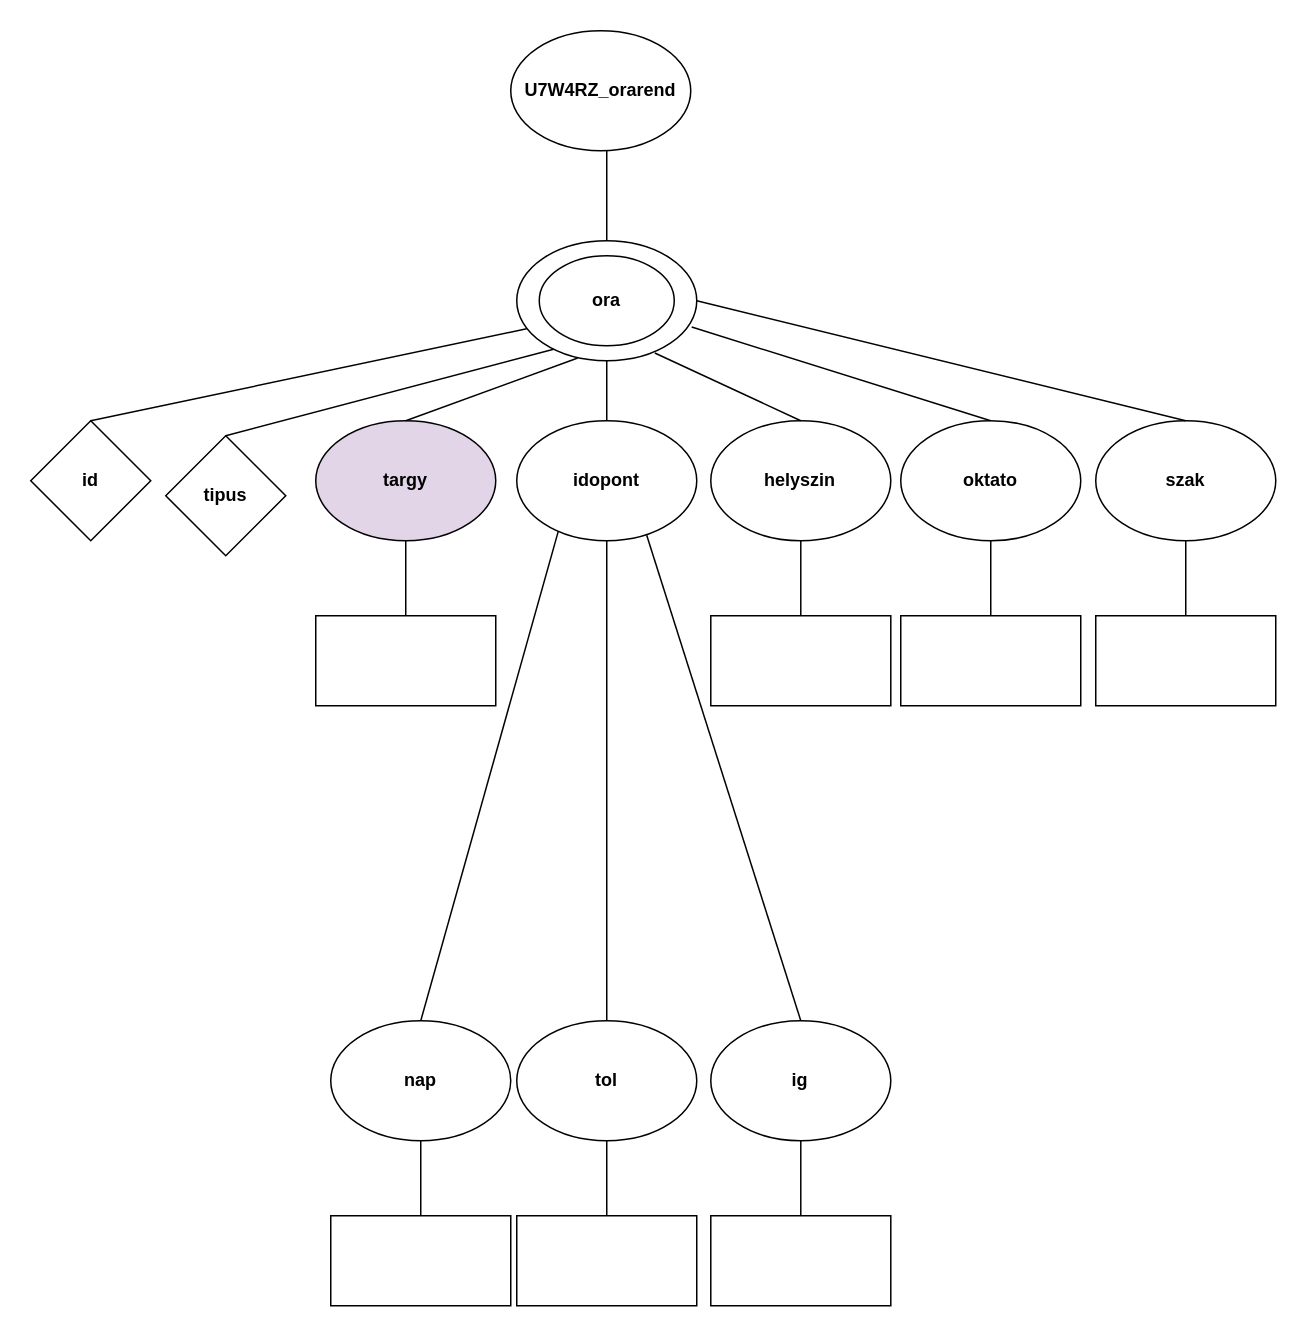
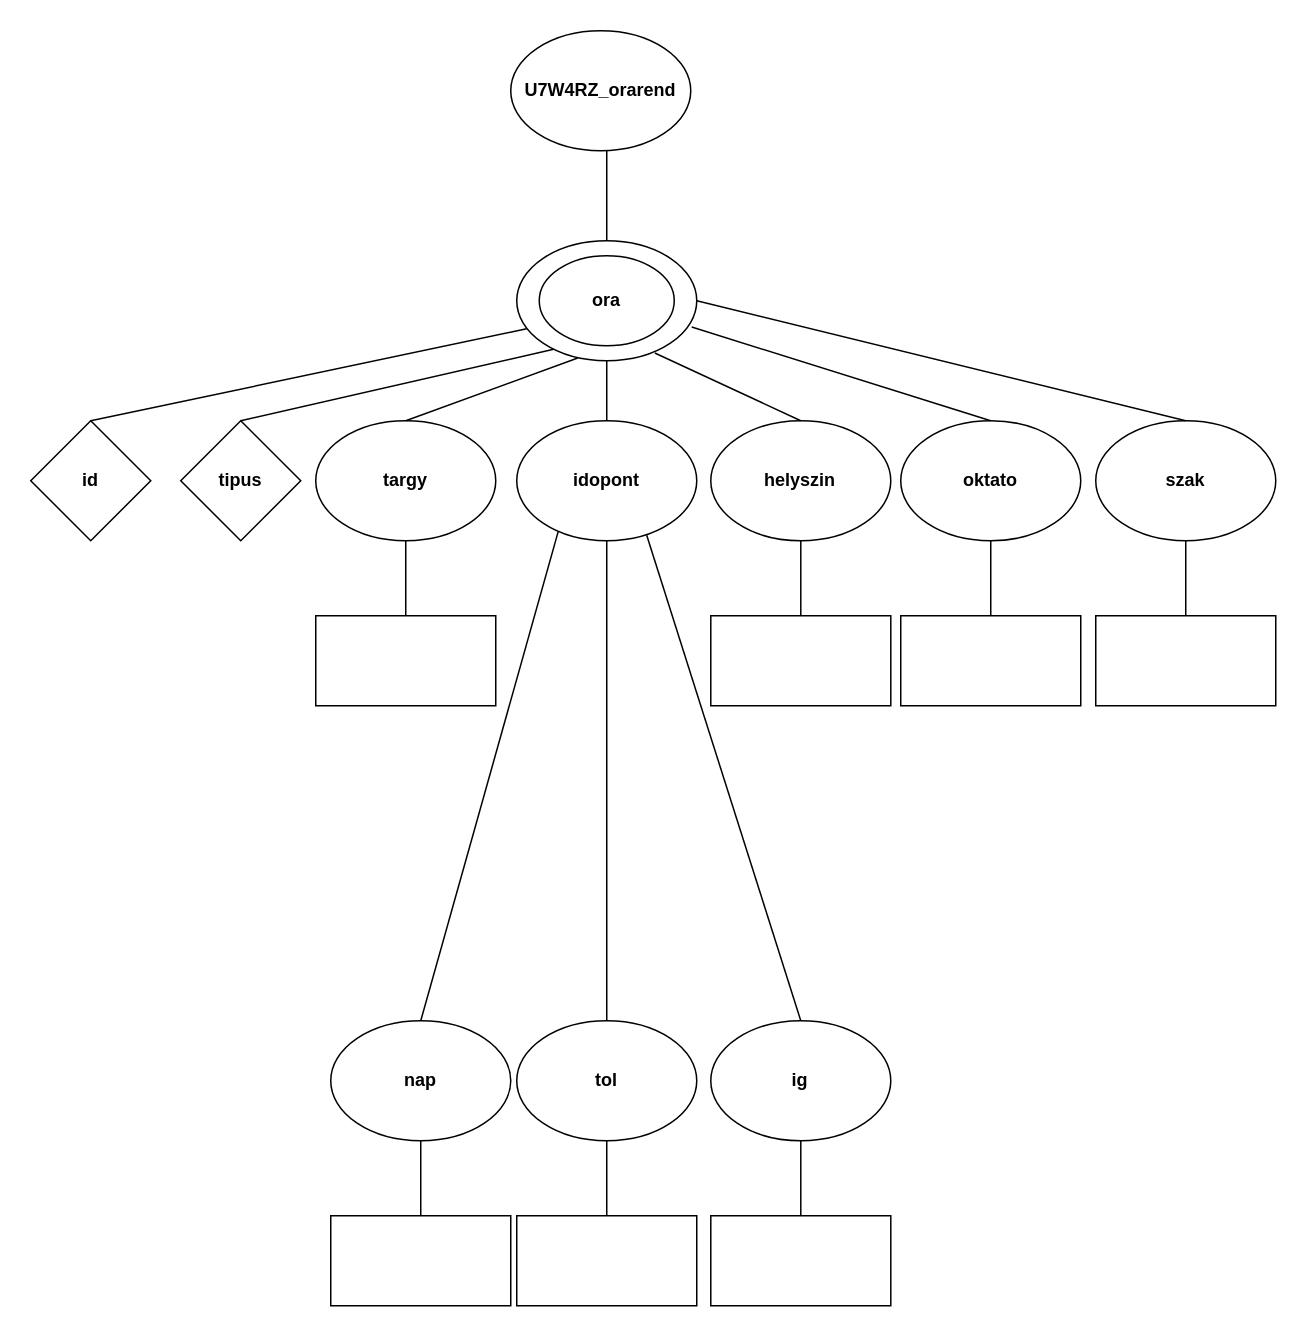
  <mxCell id="0" />
  <mxCell id="1" parent="0" />
  <mxCell id="2" value="&lt;b&gt;U7W4RZ_orarend&lt;/b&gt;" style="ellipse;whiteSpace=wrap;html=1;" parent="1" vertex="1"><mxGeometry x="340" y="20" width="120" height="80" as="geometry" /></mxCell>
  <mxCell id="3" value="" style="endArrow=none;html=1;rounded=0;" parent="1" edge="1"><mxGeometry width="50" height="50" relative="1" as="geometry"><mxPoint x="404" y="160" as="sourcePoint" /><mxPoint x="404" y="100" as="targetPoint" /></mxGeometry></mxCell>
  <mxCell id="4" value="&lt;b&gt;ora&lt;/b&gt;" style="ellipse;whiteSpace=wrap;html=1;" parent="1" vertex="1"><mxGeometry x="344" y="160" width="120" height="80" as="geometry" /></mxCell>
  <mxCell id="5" value="" style="endArrow=none;html=1;rounded=0;entryX=0.5;entryY=0;entryDx=0;entryDy=0;exitX=0.055;exitY=0.734;exitDx=0;exitDy=0;exitPerimeter=0;" parent="1" source="4" target="6" edge="1"><mxGeometry width="50" height="50" relative="1" as="geometry"><mxPoint x="350" y="220" as="sourcePoint" /><mxPoint x="350" y="220" as="targetPoint" /></mxGeometry></mxCell>
  <mxCell id="6" value="&lt;b&gt;id&lt;/b&gt;" style="rhombus;whiteSpace=wrap;html=1;" parent="1" vertex="1"><mxGeometry x="20" y="280" width="80" height="80" as="geometry" /></mxCell>
  <mxCell id="7" value="" style="endArrow=none;html=1;rounded=0;entryX=0.5;entryY=0;entryDx=0;entryDy=0;exitX=0.205;exitY=0.904;exitDx=0;exitDy=0;exitPerimeter=0;" parent="1" source="4" target="8" edge="1"><mxGeometry width="50" height="50" relative="1" as="geometry"><mxPoint x="420" y="240" as="sourcePoint" /><mxPoint x="420" y="237" as="targetPoint" /></mxGeometry></mxCell>
- <mxCell id="8" value="&lt;b&gt;tipus&lt;/b&gt;" style="rhombus;whiteSpace=wrap;html=1;" parent="1" vertex="1"><mxGeometry x="110" y="290" width="80" height="80" as="geometry" /></mxCell>
+ <mxCell id="8" value="&lt;b&gt;tipus&lt;/b&gt;" style="rhombus;whiteSpace=wrap;html=1;" parent="1" vertex="1"><mxGeometry x="120" y="280" width="80" height="80" as="geometry" /></mxCell>
  <mxCell id="9" value="&lt;b&gt;idopont&lt;/b&gt;" style="ellipse;whiteSpace=wrap;html=1;" parent="1" vertex="1"><mxGeometry x="344" y="280" width="120" height="80" as="geometry" /></mxCell>
  <mxCell id="10" value="" style="endArrow=none;html=1;rounded=0;exitX=0.5;exitY=0;exitDx=0;exitDy=0;entryX=0.5;entryY=1;entryDx=0;entryDy=0;" parent="1" source="9" target="4" edge="1"><mxGeometry width="50" height="50" relative="1" as="geometry"><mxPoint x="430" y="290" as="sourcePoint" /><mxPoint x="480" y="240" as="targetPoint" /></mxGeometry></mxCell>
- <mxCell id="11" value="&lt;b&gt;targy&lt;/b&gt;" style="ellipse;whiteSpace=wrap;html=1;fillColor=#e1d5e7;" parent="1" vertex="1"><mxGeometry x="210" y="280" width="120" height="80" as="geometry" /></mxCell>
+ <mxCell id="11" value="&lt;b&gt;targy&lt;/b&gt;" style="ellipse;whiteSpace=wrap;html=1;" parent="1" vertex="1"><mxGeometry x="210" y="280" width="120" height="80" as="geometry" /></mxCell>
  <mxCell id="12" value="" style="endArrow=none;html=1;rounded=0;exitX=0.5;exitY=0;exitDx=0;exitDy=0;entryX=0.339;entryY=0.977;entryDx=0;entryDy=0;entryPerimeter=0;" parent="1" source="11" target="4" edge="1"><mxGeometry width="50" height="50" relative="1" as="geometry"><mxPoint x="450" y="330" as="sourcePoint" /><mxPoint x="424" y="280" as="targetPoint" /></mxGeometry></mxCell>
  <mxCell id="13" value="&lt;b&gt;helyszin&lt;/b&gt;" style="ellipse;whiteSpace=wrap;html=1;" parent="1" vertex="1"><mxGeometry x="473.36" y="280" width="120" height="80" as="geometry" /></mxCell>
  <mxCell id="14" value="" style="endArrow=none;html=1;rounded=0;exitX=0.5;exitY=0;exitDx=0;exitDy=0;entryX=0.767;entryY=0.935;entryDx=0;entryDy=0;entryPerimeter=0;" parent="1" source="13" target="4" edge="1"><mxGeometry width="50" height="50" relative="1" as="geometry"><mxPoint x="693.36" y="290" as="sourcePoint" /><mxPoint x="370" y="215.52" as="targetPoint" /></mxGeometry></mxCell>
  <mxCell id="15" value="&lt;b&gt;oktato&lt;/b&gt;" style="ellipse;whiteSpace=wrap;html=1;" parent="1" vertex="1"><mxGeometry x="600" y="280" width="120" height="80" as="geometry" /></mxCell>
  <mxCell id="16" value="" style="endArrow=none;html=1;rounded=0;exitX=0.5;exitY=0;exitDx=0;exitDy=0;entryX=0.972;entryY=0.719;entryDx=0;entryDy=0;entryPerimeter=0;" parent="1" source="15" target="4" edge="1"><mxGeometry width="50" height="50" relative="1" as="geometry"><mxPoint x="820" y="290" as="sourcePoint" /><mxPoint x="794" y="240" as="targetPoint" /></mxGeometry></mxCell>
  <mxCell id="17" value="&lt;b&gt;szak&lt;/b&gt;" style="ellipse;whiteSpace=wrap;html=1;" parent="1" vertex="1"><mxGeometry x="730" y="280" width="120" height="80" as="geometry" /></mxCell>
  <mxCell id="18" value="" style="endArrow=none;html=1;rounded=0;exitX=0.5;exitY=0;exitDx=0;exitDy=0;entryX=1;entryY=0.5;entryDx=0;entryDy=0;" parent="1" source="17" target="4" edge="1"><mxGeometry width="50" height="50" relative="1" as="geometry"><mxPoint x="950" y="290" as="sourcePoint" /><mxPoint x="924" y="240" as="targetPoint" /></mxGeometry></mxCell>
  <mxCell id="19" value="&lt;b&gt;nap&lt;/b&gt;" style="ellipse;whiteSpace=wrap;html=1;" parent="1" vertex="1"><mxGeometry x="220" y="680" width="120" height="80" as="geometry" /></mxCell>
  <mxCell id="20" value="" style="endArrow=none;html=1;rounded=0;exitX=0.5;exitY=0;exitDx=0;exitDy=0;entryX=0.231;entryY=0.92;entryDx=0;entryDy=0;entryPerimeter=0;" parent="1" source="19" target="9" edge="1"><mxGeometry width="50" height="50" relative="1" as="geometry"><mxPoint x="430" y="440" as="sourcePoint" /><mxPoint x="404" y="390" as="targetPoint" /></mxGeometry></mxCell>
  <mxCell id="21" value="&lt;b&gt;tol&lt;/b&gt;" style="ellipse;whiteSpace=wrap;html=1;" parent="1" vertex="1"><mxGeometry x="344" y="680" width="120" height="80" as="geometry" /></mxCell>
  <mxCell id="22" value="" style="endArrow=none;html=1;rounded=0;exitX=0.5;exitY=0;exitDx=0;exitDy=0;entryX=0.5;entryY=1;entryDx=0;entryDy=0;" parent="1" source="21" target="9" edge="1"><mxGeometry width="50" height="50" relative="1" as="geometry"><mxPoint x="560" y="450" as="sourcePoint" /><mxPoint x="404" y="360" as="targetPoint" /></mxGeometry></mxCell>
  <mxCell id="23" value="&lt;b&gt;ig&lt;/b&gt;" style="ellipse;whiteSpace=wrap;html=1;" parent="1" vertex="1"><mxGeometry x="473.36" y="680" width="120" height="80" as="geometry" /></mxCell>
  <mxCell id="24" value="" style="endArrow=none;html=1;rounded=0;exitX=0.5;exitY=0;exitDx=0;exitDy=0;entryX=0.722;entryY=0.955;entryDx=0;entryDy=0;entryPerimeter=0;" parent="1" source="23" target="9" edge="1"><mxGeometry width="50" height="50" relative="1" as="geometry"><mxPoint x="700" y="450" as="sourcePoint" /><mxPoint x="674" y="400" as="targetPoint" /></mxGeometry></mxCell>
  <mxCell id="25" value="" style="endArrow=none;html=1;rounded=0;" parent="1" edge="1"><mxGeometry width="50" height="50" relative="1" as="geometry"><mxPoint x="270" y="420" as="sourcePoint" /><mxPoint x="270" y="360" as="targetPoint" /></mxGeometry></mxCell>
  <mxCell id="26" value="" style="rounded=0;whiteSpace=wrap;html=1;" parent="1" vertex="1"><mxGeometry x="210" y="410" width="120" height="60" as="geometry" /></mxCell>
  <mxCell id="27" value="" style="endArrow=none;html=1;rounded=0;" parent="1" edge="1"><mxGeometry width="50" height="50" relative="1" as="geometry"><mxPoint x="533.36" y="420" as="sourcePoint" /><mxPoint x="533.36" y="360" as="targetPoint" /></mxGeometry></mxCell>
  <mxCell id="28" value="" style="rounded=0;whiteSpace=wrap;html=1;" parent="1" vertex="1"><mxGeometry x="473.36" y="410" width="120" height="60" as="geometry" /></mxCell>
  <mxCell id="29" value="" style="endArrow=none;html=1;rounded=0;" parent="1" edge="1"><mxGeometry width="50" height="50" relative="1" as="geometry"><mxPoint x="660" y="420" as="sourcePoint" /><mxPoint x="660" y="360" as="targetPoint" /></mxGeometry></mxCell>
  <mxCell id="30" value="" style="rounded=0;whiteSpace=wrap;html=1;" parent="1" vertex="1"><mxGeometry x="600" y="410" width="120" height="60" as="geometry" /></mxCell>
  <mxCell id="31" value="" style="endArrow=none;html=1;rounded=0;" parent="1" edge="1"><mxGeometry width="50" height="50" relative="1" as="geometry"><mxPoint x="790" y="420" as="sourcePoint" /><mxPoint x="790" y="360" as="targetPoint" /></mxGeometry></mxCell>
  <mxCell id="32" value="" style="rounded=0;whiteSpace=wrap;html=1;" parent="1" vertex="1"><mxGeometry x="730" y="410" width="120" height="60" as="geometry" /></mxCell>
  <mxCell id="33" value="" style="endArrow=none;html=1;rounded=0;" parent="1" edge="1"><mxGeometry width="50" height="50" relative="1" as="geometry"><mxPoint x="280" y="820" as="sourcePoint" /><mxPoint x="280" y="760" as="targetPoint" /></mxGeometry></mxCell>
  <mxCell id="34" value="" style="rounded=0;whiteSpace=wrap;html=1;" parent="1" vertex="1"><mxGeometry x="220" y="810" width="120" height="60" as="geometry" /></mxCell>
  <mxCell id="35" value="" style="endArrow=none;html=1;rounded=0;" parent="1" edge="1"><mxGeometry width="50" height="50" relative="1" as="geometry"><mxPoint x="404" y="820" as="sourcePoint" /><mxPoint x="404" y="760" as="targetPoint" /></mxGeometry></mxCell>
  <mxCell id="36" value="" style="rounded=0;whiteSpace=wrap;html=1;" parent="1" vertex="1"><mxGeometry x="344" y="810" width="120" height="60" as="geometry" /></mxCell>
  <mxCell id="37" value="" style="endArrow=none;html=1;rounded=0;" parent="1" edge="1"><mxGeometry width="50" height="50" relative="1" as="geometry"><mxPoint x="533.36" y="820" as="sourcePoint" /><mxPoint x="533.36" y="760" as="targetPoint" /></mxGeometry></mxCell>
  <mxCell id="38" value="" style="rounded=0;whiteSpace=wrap;html=1;" parent="1" vertex="1"><mxGeometry x="473.36" y="810" width="120" height="60" as="geometry" /></mxCell>
  <mxCell id="39" value="&lt;b&gt;ora&lt;/b&gt;" style="ellipse;whiteSpace=wrap;html=1;" vertex="1" parent="1"><mxGeometry x="359" y="170" width="90" height="60" as="geometry" /></mxCell>
